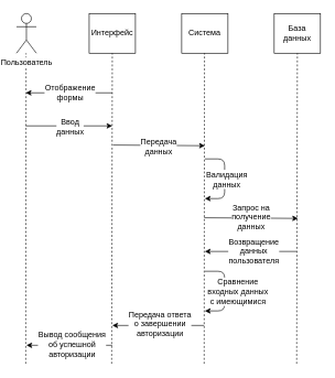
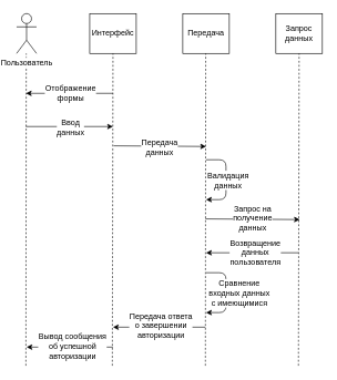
  <mxCell id="0" />
  <mxCell id="1" parent="0" />
  <mxCell id="2" value="Интерфейс" style="rounded=0;whiteSpace=wrap;html=1;" vertex="1" parent="1"><mxGeometry x="130" y="20" width="70" height="60" as="geometry" /></mxCell>
- <mxCell id="3" value="Система" style="rounded=0;whiteSpace=wrap;html=1;" vertex="1" parent="1"><mxGeometry x="270" y="20" width="70" height="60" as="geometry" /></mxCell>
- <mxCell id="4" value="База данных" style="rounded=0;whiteSpace=wrap;html=1;" vertex="1" parent="1"><mxGeometry x="410" y="20" width="70" height="60" as="geometry" /></mxCell>
+ <mxCell id="3" value="Передача" style="rounded=0;whiteSpace=wrap;html=1;" vertex="1" parent="1"><mxGeometry x="270" y="20" width="70" height="60" as="geometry" /></mxCell>
+ <mxCell id="4" value="Запрос данных" style="rounded=0;whiteSpace=wrap;html=1;" vertex="1" parent="1"><mxGeometry x="410" y="20" width="70" height="60" as="geometry" /></mxCell>
  <mxCell id="5" value="" style="endArrow=none;dashed=1;html=1;entryX=0.5;entryY=1;entryDx=0;entryDy=0;" edge="1" parent="1" target="4"><mxGeometry width="50" height="50" relative="1" as="geometry"><mxPoint x="444" y="550" as="sourcePoint" /><mxPoint x="50" y="120" as="targetPoint" /></mxGeometry></mxCell>
  <mxCell id="6" value="" style="endArrow=none;dashed=1;html=1;entryX=0.5;entryY=1;entryDx=0;entryDy=0;" edge="1" parent="1"><mxGeometry width="50" height="50" relative="1" as="geometry"><mxPoint x="304" y="550" as="sourcePoint" /><mxPoint x="304.5" y="80" as="targetPoint" /></mxGeometry></mxCell>
  <mxCell id="7" value="" style="endArrow=none;dashed=1;html=1;entryX=0.5;entryY=1;entryDx=0;entryDy=0;" edge="1" parent="1"><mxGeometry width="50" height="50" relative="1" as="geometry"><mxPoint x="164" y="550" as="sourcePoint" /><mxPoint x="165" y="80" as="targetPoint" /></mxGeometry></mxCell>
  <mxCell id="8" value="" style="endArrow=none;dashed=1;html=1;entryX=0.5;entryY=1;entryDx=0;entryDy=0;" edge="1" parent="1"><mxGeometry width="50" height="50" relative="1" as="geometry"><mxPoint x="34" y="550" as="sourcePoint" /><mxPoint x="34.5" y="80" as="targetPoint" /></mxGeometry></mxCell>
  <mxCell id="9" value="Пользователь&lt;br&gt;" style="shape=umlActor;verticalLabelPosition=bottom;labelBackgroundColor=#ffffff;verticalAlign=top;html=1;outlineConnect=0;" vertex="1" parent="1"><mxGeometry x="20" y="20" width="30" height="60" as="geometry" /></mxCell>
  <mxCell id="10" value="" style="endArrow=classic;html=1;" edge="1" parent="1"><mxGeometry width="50" height="50" relative="1" as="geometry"><mxPoint x="165" y="140" as="sourcePoint" /><mxPoint x="34" y="140" as="targetPoint" /></mxGeometry></mxCell>
  <mxCell id="11" value="Отображение&lt;br&gt;формы" style="text;html=1;resizable=0;points=[];align=center;verticalAlign=middle;labelBackgroundColor=#ffffff;" vertex="1" connectable="0" parent="10"><mxGeometry x="0.171" relative="1" as="geometry"><mxPoint x="12" y="-2" as="offset" /></mxGeometry></mxCell>
  <mxCell id="12" value="" style="endArrow=classic;html=1;" edge="1" parent="1"><mxGeometry width="50" height="50" relative="1" as="geometry"><mxPoint x="34" y="190" as="sourcePoint" /><mxPoint x="165" y="190" as="targetPoint" /></mxGeometry></mxCell>
  <mxCell id="13" value="Ввод&lt;br&gt;данных" style="text;html=1;resizable=0;points=[];align=center;verticalAlign=middle;labelBackgroundColor=#ffffff;" vertex="1" connectable="0" parent="12"><mxGeometry x="0.23" relative="1" as="geometry"><mxPoint x="-15" as="offset" /></mxGeometry></mxCell>
  <mxCell id="14" value="" style="endArrow=classic;html=1;" edge="1" parent="1"><mxGeometry width="50" height="50" relative="1" as="geometry"><mxPoint x="166" y="219" as="sourcePoint" /><mxPoint x="305" y="220" as="targetPoint" /></mxGeometry></mxCell>
  <mxCell id="15" value="Передача&lt;br&gt;данных&lt;br&gt;" style="text;html=1;resizable=0;points=[];align=center;verticalAlign=middle;labelBackgroundColor=#ffffff;" vertex="1" connectable="0" parent="14"><mxGeometry x="-0.143" y="-1" relative="1" as="geometry"><mxPoint x="9" as="offset" /></mxGeometry></mxCell>
  <mxCell id="16" value="" style="endArrow=classic;html=1;" edge="1" parent="1"><mxGeometry width="50" height="50" relative="1" as="geometry"><mxPoint x="305" y="240" as="sourcePoint" /><mxPoint x="305" y="300" as="targetPoint" /><Array as="points"><mxPoint x="335" y="240" /><mxPoint x="335" y="300" /></Array></mxGeometry></mxCell>
  <mxCell id="17" value="Валидация&lt;br&gt;данных&lt;br&gt;" style="text;html=1;resizable=0;points=[];align=center;verticalAlign=middle;labelBackgroundColor=#ffffff;" vertex="1" connectable="0" parent="16"><mxGeometry x="0.079" relative="1" as="geometry"><mxPoint x="2" y="-5" as="offset" /></mxGeometry></mxCell>
  <mxCell id="18" value="" style="endArrow=classic;html=1;" edge="1" parent="1"><mxGeometry width="50" height="50" relative="1" as="geometry"><mxPoint x="304" y="329" as="sourcePoint" /><mxPoint x="446" y="330" as="targetPoint" /></mxGeometry></mxCell>
  <mxCell id="19" value="Запрос на&lt;br&gt;получение&lt;br&gt;данных&lt;br&gt;" style="text;html=1;resizable=0;points=[];align=center;verticalAlign=middle;labelBackgroundColor=#ffffff;" vertex="1" connectable="0" parent="18"><mxGeometry x="0.279" relative="1" as="geometry"><mxPoint x="-20" y="-2" as="offset" /></mxGeometry></mxCell>
  <mxCell id="20" value="" style="endArrow=classic;html=1;" edge="1" parent="1"><mxGeometry width="50" height="50" relative="1" as="geometry"><mxPoint x="444" y="380" as="sourcePoint" /><mxPoint x="305" y="380" as="targetPoint" /></mxGeometry></mxCell>
  <mxCell id="21" value="Возвращение&lt;br&gt;данных&lt;br&gt;пользователя&lt;br&gt;" style="text;html=1;resizable=0;points=[];align=center;verticalAlign=middle;labelBackgroundColor=#ffffff;" vertex="1" connectable="0" parent="20"><mxGeometry x="-0.358" y="1" relative="1" as="geometry"><mxPoint x="-21" y="-2" as="offset" /></mxGeometry></mxCell>
  <mxCell id="22" value="" style="endArrow=classic;html=1;" edge="1" parent="1"><mxGeometry width="50" height="50" relative="1" as="geometry"><mxPoint x="304" y="492" as="sourcePoint" /><mxPoint x="165" y="492" as="targetPoint" /></mxGeometry></mxCell>
  <mxCell id="23" value="Передача ответа&lt;br&gt;о завершении&lt;br&gt;авторизации&lt;br&gt;" style="text;html=1;resizable=0;points=[];align=center;verticalAlign=middle;labelBackgroundColor=#ffffff;" vertex="1" connectable="0" parent="22"><mxGeometry x="0.175" y="-2" relative="1" as="geometry"><mxPoint x="14" y="-1" as="offset" /></mxGeometry></mxCell>
  <mxCell id="24" value="" style="endArrow=classic;html=1;" edge="1" parent="1"><mxGeometry width="50" height="50" relative="1" as="geometry"><mxPoint x="165" y="522" as="sourcePoint" /><mxPoint x="35" y="522" as="targetPoint" /></mxGeometry></mxCell>
  <mxCell id="25" value="Вывод сообщения&lt;br&gt;об успешной&lt;br&gt;авторизации&lt;br&gt;" style="text;html=1;resizable=0;points=[];align=center;verticalAlign=middle;labelBackgroundColor=#ffffff;" vertex="1" connectable="0" parent="24"><mxGeometry x="-0.122" relative="1" as="geometry"><mxPoint x="-5" y="-2" as="offset" /></mxGeometry></mxCell>
  <mxCell id="26" value="" style="endArrow=classic;html=1;" edge="1" parent="1"><mxGeometry width="50" height="50" relative="1" as="geometry"><mxPoint x="305" y="410" as="sourcePoint" /><mxPoint x="305" y="470" as="targetPoint" /><Array as="points"><mxPoint x="335" y="410" /><mxPoint x="335" y="470" /></Array></mxGeometry></mxCell>
  <mxCell id="27" value="Сравнение&lt;br&gt;входных данных&lt;br&gt;с имеющимися&lt;br&gt;" style="text;html=1;resizable=0;points=[];align=center;verticalAlign=middle;labelBackgroundColor=#ffffff;" vertex="1" connectable="0" parent="26"><mxGeometry x="0.079" relative="1" as="geometry"><mxPoint x="19" y="-5" as="offset" /></mxGeometry></mxCell>
